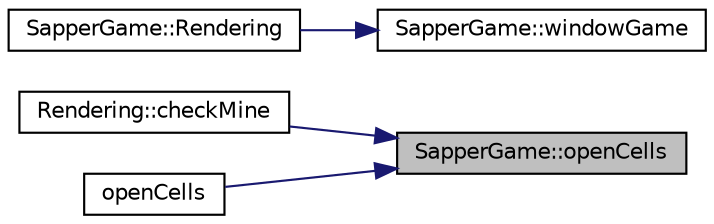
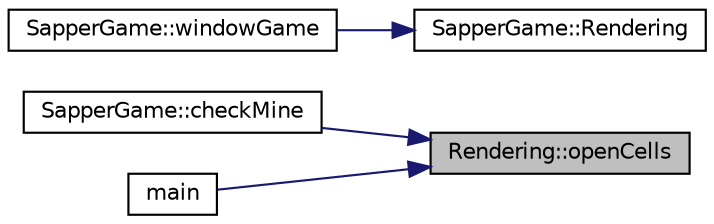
  digraph {
    rankdir=RL
    node [color=black fillcolor=white fontname=Helvetica fontsize=10 shape=record style=filled]
    edge [color=midnightblue dir=back fontname=Helvetica fontsize=10 labelfontname=Helvetica labelfontsize=10 style=solid]
-   n1 [fillcolor=grey75 fontcolor=black height=0.2 label="SapperGame::openCells" width=0.4]
-   n2 [height=0.2 label="Rendering::checkMine" width=0.4]
-   n3 [height=0.2 label=openCells width=0.4]
+   n1 [fillcolor=grey75 fontcolor=black height=0.2 label="Rendering::openCells" width=0.4]
+   n2 [height=0.2 label="SapperGame::checkMine" width=0.4]
+   n3 [height=0.2 label=main width=0.4]
    n4 [height=0.2 label="SapperGame::windowGame" width=0.4]
    n5 [height=0.2 label="SapperGame::Rendering" width=0.4]
    n1 -> n2
    n1 -> n3
-   n4 -> n5
+   n5 -> n4
  }
